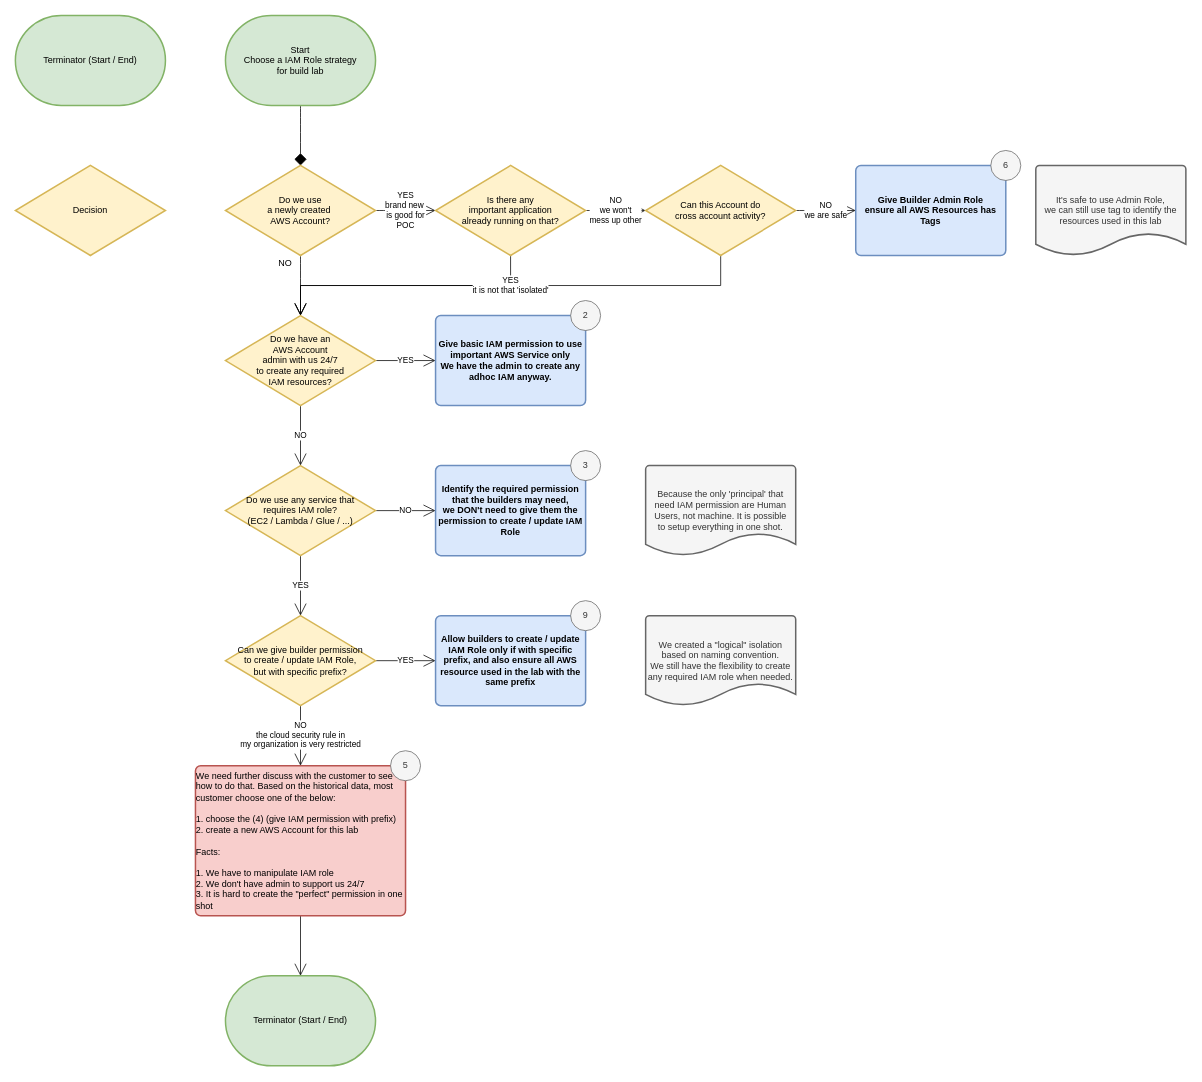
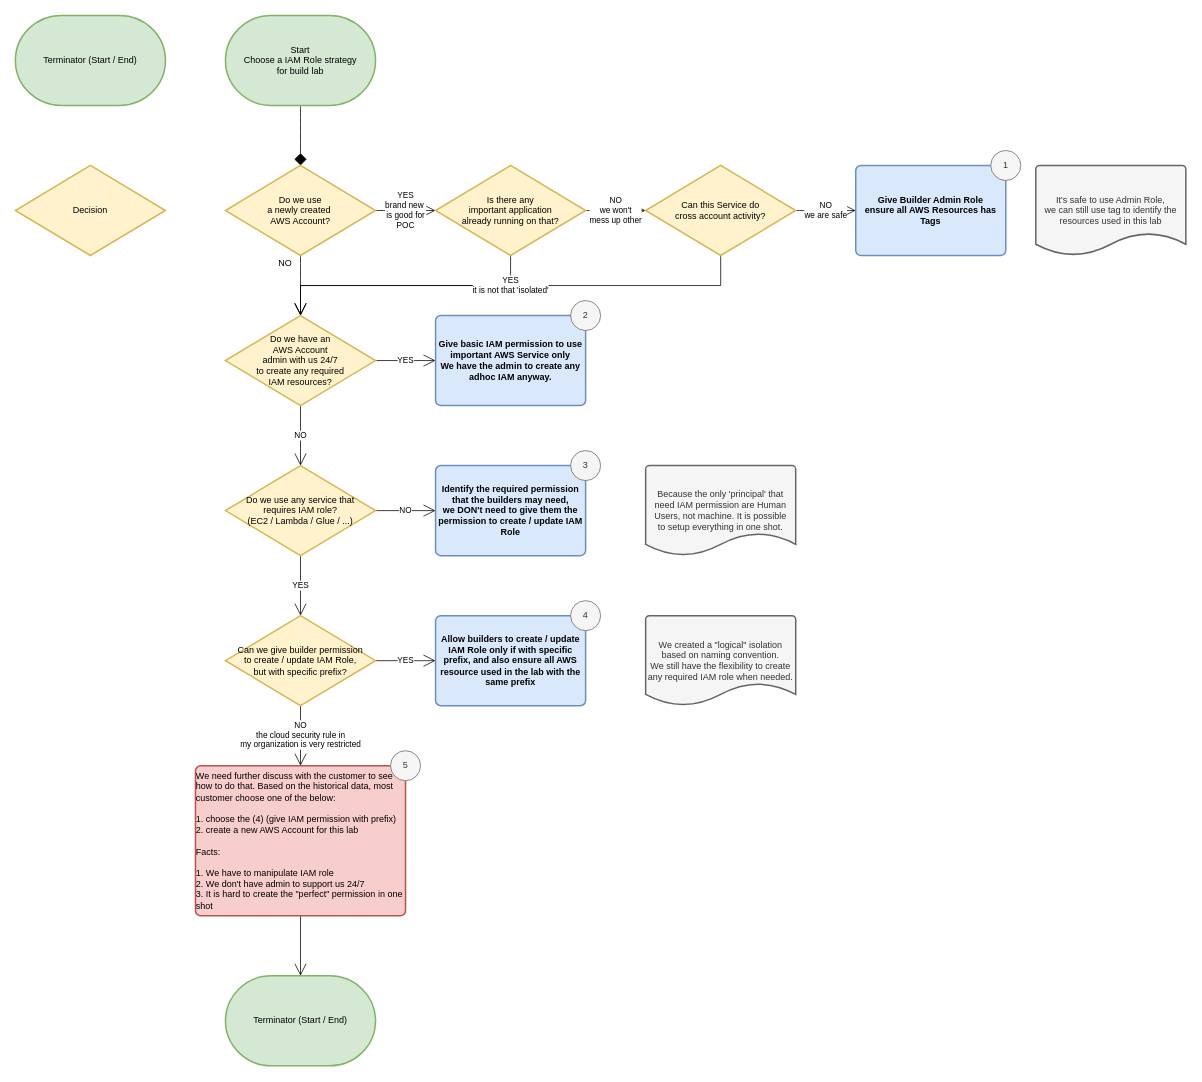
  <mxCell id="0" />
  <mxCell id="1" parent="0" />
  <mxCell id="2" value="Terminator (Start / End)" style="strokeWidth=2;html=1;shape=mxgraph.flowchart.terminator;whiteSpace=wrap;hachureGap=4;pointerEvents=0;fillColor=#d5e8d4;strokeColor=#82b366;" vertex="1" parent="1"><mxGeometry x="20" y="20" width="200" height="120" as="geometry" /></mxCell>
  <mxCell id="3" value="Decision" style="strokeWidth=2;html=1;shape=mxgraph.flowchart.decision;whiteSpace=wrap;hachureGap=4;pointerEvents=0;fillColor=#fff2cc;strokeColor=#d6b656;" vertex="1" parent="1"><mxGeometry x="20" y="220" width="200" height="120" as="geometry" /></mxCell>
  <mxCell id="4" style="edgeStyle=none;curved=1;rounded=0;orthogonalLoop=1;jettySize=auto;html=1;exitX=0.5;exitY=1;exitDx=0;exitDy=0;exitPerimeter=0;entryX=0.5;entryY=0;entryDx=0;entryDy=0;entryPerimeter=0;endArrow=diamond;startSize=14;endSize=14;sourcePerimeterSpacing=8;targetPerimeterSpacing=8;" edge="1" parent="1" source="5" target="8"><mxGeometry relative="1" as="geometry" /></mxCell>
  <mxCell id="5" value="Start&lt;br&gt;Choose a IAM Role strategy&lt;br&gt;for build lab" style="strokeWidth=2;html=1;shape=mxgraph.flowchart.terminator;whiteSpace=wrap;hachureGap=4;pointerEvents=0;fillColor=#d5e8d4;strokeColor=#82b366;" vertex="1" parent="1"><mxGeometry x="300" y="20" width="200" height="120" as="geometry" /></mxCell>
  <mxCell id="6" value="YES&lt;br&gt;brand new&amp;nbsp;&lt;br&gt;is good for&lt;br&gt;POC" style="edgeStyle=none;curved=1;rounded=0;orthogonalLoop=1;jettySize=auto;html=1;exitX=1;exitY=0.5;exitDx=0;exitDy=0;exitPerimeter=0;entryX=0;entryY=0.5;entryDx=0;entryDy=0;entryPerimeter=0;endArrow=open;startSize=14;endSize=14;sourcePerimeterSpacing=8;targetPerimeterSpacing=8;" edge="1" parent="1" source="8" target="13"><mxGeometry relative="1" as="geometry" /></mxCell>
  <mxCell id="7" style="edgeStyle=none;curved=1;rounded=0;orthogonalLoop=1;jettySize=auto;html=1;exitX=0.5;exitY=1;exitDx=0;exitDy=0;exitPerimeter=0;entryX=0.5;entryY=0;entryDx=0;entryDy=0;entryPerimeter=0;endArrow=open;startSize=14;endSize=14;sourcePerimeterSpacing=8;targetPerimeterSpacing=8;" edge="1" parent="1" source="8" target="19"><mxGeometry relative="1" as="geometry" /></mxCell>
  <mxCell id="8" value="&lt;span style=&quot;font-family: &amp;#34;helvetica&amp;#34;&quot;&gt;Do we use &lt;br&gt;a newly created&amp;nbsp;&lt;br&gt;&lt;/span&gt;&lt;span style=&quot;font-family: &amp;#34;helvetica&amp;#34;&quot;&gt;AWS Account?&lt;/span&gt;&lt;span style=&quot;font-family: &amp;#34;helvetica&amp;#34;&quot;&gt;&lt;br&gt;&lt;/span&gt;" style="strokeWidth=2;html=1;shape=mxgraph.flowchart.decision;whiteSpace=wrap;hachureGap=4;pointerEvents=0;fillColor=#fff2cc;strokeColor=#d6b656;" vertex="1" parent="1"><mxGeometry x="300" y="220" width="200" height="120" as="geometry" /></mxCell>
  <mxCell id="9" value="&lt;b&gt;Give Builder Admin Role&lt;br&gt;ensure all AWS Resources has Tags&lt;br&gt;&lt;/b&gt;" style="rounded=1;whiteSpace=wrap;html=1;absoluteArcSize=1;arcSize=14;strokeWidth=2;hachureGap=4;pointerEvents=0;fillColor=#dae8fc;strokeColor=#6c8ebf;" vertex="1" parent="1"><mxGeometry x="1140" y="220" width="200" height="120" as="geometry" /></mxCell>
  <mxCell id="10" value="It's safe to use Admin Role,&lt;br&gt;we can still use tag to identify the resources used in this lab" style="strokeWidth=2;html=1;shape=mxgraph.flowchart.document2;whiteSpace=wrap;size=0.25;hachureGap=4;pointerEvents=0;fillColor=#f5f5f5;strokeColor=#666666;fontColor=#333333;" vertex="1" parent="1"><mxGeometry x="1380" y="220" width="200" height="120" as="geometry" /></mxCell>
  <mxCell id="11" value="NO&lt;br&gt;we won't &lt;br&gt;mess up other" style="edgeStyle=none;curved=1;rounded=0;orthogonalLoop=1;jettySize=auto;html=1;exitX=1;exitY=0.5;exitDx=0;exitDy=0;exitPerimeter=0;entryX=0;entryY=0.5;entryDx=0;entryDy=0;entryPerimeter=0;endArrow=open;startSize=14;endSize=14;sourcePerimeterSpacing=8;targetPerimeterSpacing=8;" edge="1" parent="1" source="13" target="16"><mxGeometry relative="1" as="geometry" /></mxCell>
  <mxCell id="12" value="" style="edgeStyle=orthogonalEdgeStyle;rounded=0;orthogonalLoop=1;jettySize=auto;html=1;exitX=0.5;exitY=1;exitDx=0;exitDy=0;exitPerimeter=0;entryX=0.5;entryY=0;entryDx=0;entryDy=0;entryPerimeter=0;endArrow=open;startSize=14;endSize=14;sourcePerimeterSpacing=8;targetPerimeterSpacing=8;verticalAlign=middle;align=center;horizontal=1;" edge="1" parent="1" source="13" target="19"><mxGeometry relative="1" as="geometry"><Array as="points"><mxPoint x="680" y="380" /><mxPoint x="400" y="380" /></Array></mxGeometry></mxCell>
  <mxCell id="13" value="&lt;font face=&quot;helvetica&quot;&gt;Is there any &lt;br&gt;important application &lt;br&gt;already running on that?&lt;/font&gt;" style="strokeWidth=2;html=1;shape=mxgraph.flowchart.decision;whiteSpace=wrap;hachureGap=4;pointerEvents=0;fillColor=#fff2cc;strokeColor=#d6b656;" vertex="1" parent="1"><mxGeometry x="580" y="220" width="200" height="120" as="geometry" /></mxCell>
  <mxCell id="14" value="NO&lt;br&gt;we are safe" style="edgeStyle=none;curved=1;rounded=0;orthogonalLoop=1;jettySize=auto;html=1;exitX=1;exitY=0.5;exitDx=0;exitDy=0;exitPerimeter=0;entryX=0;entryY=0.5;entryDx=0;entryDy=0;endArrow=open;startSize=14;endSize=14;sourcePerimeterSpacing=8;targetPerimeterSpacing=8;" edge="1" parent="1" source="16" target="9"><mxGeometry relative="1" as="geometry" /></mxCell>
  <mxCell id="15" value="YES&lt;br&gt;it is not that 'isolated'" style="edgeStyle=orthogonalEdgeStyle;rounded=0;orthogonalLoop=1;jettySize=auto;html=1;entryX=0.5;entryY=0;entryDx=0;entryDy=0;entryPerimeter=0;endArrow=open;startSize=14;endSize=14;sourcePerimeterSpacing=8;targetPerimeterSpacing=8;exitX=0.5;exitY=1;exitDx=0;exitDy=0;exitPerimeter=0;" edge="1" parent="1" source="16" target="19"><mxGeometry relative="1" as="geometry"><Array as="points"><mxPoint x="960" y="380" /><mxPoint x="400" y="380" /></Array></mxGeometry></mxCell>
- <mxCell id="16" value="&lt;font face=&quot;helvetica&quot;&gt;Can this Account do&lt;br&gt;&lt;/font&gt;cross account activity?" style="strokeWidth=2;html=1;shape=mxgraph.flowchart.decision;whiteSpace=wrap;hachureGap=4;pointerEvents=0;fillColor=#fff2cc;strokeColor=#d6b656;" vertex="1" parent="1"><mxGeometry x="860" y="220" width="200" height="120" as="geometry" /></mxCell>
+ <mxCell id="16" value="&lt;font face=&quot;helvetica&quot;&gt;Can this Service do&lt;br&gt;&lt;/font&gt;cross account activity?" style="strokeWidth=2;html=1;shape=mxgraph.flowchart.decision;whiteSpace=wrap;hachureGap=4;pointerEvents=0;fillColor=#fff2cc;strokeColor=#d6b656;" vertex="1" parent="1"><mxGeometry x="860" y="220" width="200" height="120" as="geometry" /></mxCell>
  <mxCell id="17" value="NO" style="edgeStyle=orthogonalEdgeStyle;rounded=0;orthogonalLoop=1;jettySize=auto;html=1;exitX=0.5;exitY=1;exitDx=0;exitDy=0;exitPerimeter=0;entryX=0.5;entryY=0;entryDx=0;entryDy=0;entryPerimeter=0;endArrow=open;startSize=14;endSize=14;sourcePerimeterSpacing=8;targetPerimeterSpacing=8;align=center;verticalAlign=middle;" edge="1" parent="1" source="19" target="24"><mxGeometry relative="1" as="geometry" /></mxCell>
  <mxCell id="18" value="YES" style="edgeStyle=orthogonalEdgeStyle;rounded=0;orthogonalLoop=1;jettySize=auto;html=1;exitX=1;exitY=0.5;exitDx=0;exitDy=0;exitPerimeter=0;entryX=0;entryY=0.5;entryDx=0;entryDy=0;endArrow=open;startSize=14;endSize=14;sourcePerimeterSpacing=8;targetPerimeterSpacing=8;align=center;verticalAlign=middle;" edge="1" parent="1" source="19" target="20"><mxGeometry relative="1" as="geometry" /></mxCell>
  <mxCell id="19" value="&lt;span style=&quot;font-family: &amp;#34;helvetica&amp;#34;&quot;&gt;Do we have an &lt;br&gt;AWS Account&lt;br&gt;admin with us 24/7 &lt;br&gt;to create any required &lt;br&gt;IAM resources?&lt;br&gt;&lt;/span&gt;" style="strokeWidth=2;html=1;shape=mxgraph.flowchart.decision;whiteSpace=wrap;hachureGap=4;pointerEvents=0;fillColor=#fff2cc;strokeColor=#d6b656;" vertex="1" parent="1"><mxGeometry x="300" y="420" width="200" height="120" as="geometry" /></mxCell>
  <mxCell id="20" value="&lt;b&gt;Give basic IAM permission to use important AWS Service only&lt;br&gt;We have the admin to create any adhoc IAM anyway.&lt;br&gt;&lt;/b&gt;" style="rounded=1;whiteSpace=wrap;html=1;absoluteArcSize=1;arcSize=14;strokeWidth=2;hachureGap=4;pointerEvents=0;fillColor=#dae8fc;strokeColor=#6c8ebf;" vertex="1" parent="1"><mxGeometry x="580" y="420" width="200" height="120" as="geometry" /></mxCell>
  <mxCell id="21" value="NO" style="text;html=1;strokeColor=none;fillColor=none;align=center;verticalAlign=middle;whiteSpace=wrap;rounded=0;hachureGap=4;pointerEvents=0;" vertex="1" parent="1"><mxGeometry x="360" y="340" width="40" height="20" as="geometry" /></mxCell>
  <mxCell id="22" value="YES" style="edgeStyle=orthogonalEdgeStyle;rounded=0;orthogonalLoop=1;jettySize=auto;html=1;exitX=0.5;exitY=1;exitDx=0;exitDy=0;exitPerimeter=0;entryX=0.5;entryY=0;entryDx=0;entryDy=0;entryPerimeter=0;endArrow=open;startSize=14;endSize=14;sourcePerimeterSpacing=8;targetPerimeterSpacing=8;align=center;verticalAlign=middle;" edge="1" parent="1" source="24" target="27"><mxGeometry relative="1" as="geometry" /></mxCell>
  <mxCell id="23" value="NO" style="edgeStyle=orthogonalEdgeStyle;rounded=0;orthogonalLoop=1;jettySize=auto;html=1;exitX=1;exitY=0.5;exitDx=0;exitDy=0;exitPerimeter=0;entryX=0;entryY=0.5;entryDx=0;entryDy=0;endArrow=open;startSize=14;endSize=14;sourcePerimeterSpacing=8;targetPerimeterSpacing=8;align=center;verticalAlign=middle;" edge="1" parent="1" source="24" target="29"><mxGeometry relative="1" as="geometry" /></mxCell>
  <mxCell id="24" value="&lt;span style=&quot;font-family: &amp;#34;helvetica&amp;#34;&quot;&gt;Do we use any service that &lt;br&gt;requires IAM role?&lt;br&gt;(EC2 / Lambda / Glue / ...)&lt;br&gt;&lt;/span&gt;" style="strokeWidth=2;html=1;shape=mxgraph.flowchart.decision;whiteSpace=wrap;hachureGap=4;pointerEvents=0;fillColor=#fff2cc;strokeColor=#d6b656;" vertex="1" parent="1"><mxGeometry x="300" y="620" width="200" height="120" as="geometry" /></mxCell>
  <mxCell id="25" value="YES" style="edgeStyle=orthogonalEdgeStyle;rounded=0;orthogonalLoop=1;jettySize=auto;html=1;exitX=1;exitY=0.5;exitDx=0;exitDy=0;exitPerimeter=0;entryX=0;entryY=0.5;entryDx=0;entryDy=0;endArrow=open;startSize=14;endSize=14;sourcePerimeterSpacing=8;targetPerimeterSpacing=8;align=center;verticalAlign=middle;" edge="1" parent="1" source="27" target="28"><mxGeometry relative="1" as="geometry" /></mxCell>
  <mxCell id="26" value="NO&lt;br&gt;the cloud security rule in &lt;br&gt;my organization is very restricted" style="edgeStyle=orthogonalEdgeStyle;rounded=0;orthogonalLoop=1;jettySize=auto;html=1;exitX=0.5;exitY=1;exitDx=0;exitDy=0;exitPerimeter=0;entryX=0.5;entryY=0;entryDx=0;entryDy=0;entryPerimeter=0;endArrow=open;startSize=14;endSize=14;sourcePerimeterSpacing=8;targetPerimeterSpacing=8;align=center;verticalAlign=middle;" edge="1" parent="1" source="27"><mxGeometry relative="1" as="geometry"><mxPoint x="400" y="1020" as="targetPoint" /></mxGeometry></mxCell>
  <mxCell id="27" value="&lt;span style=&quot;font-family: &amp;#34;helvetica&amp;#34;&quot;&gt;Can we give builder permission &lt;br&gt;to create / update IAM Role,&lt;br&gt;but with specific prefix?&lt;br&gt;&lt;/span&gt;" style="strokeWidth=2;html=1;shape=mxgraph.flowchart.decision;whiteSpace=wrap;hachureGap=4;pointerEvents=0;fillColor=#fff2cc;strokeColor=#d6b656;" vertex="1" parent="1"><mxGeometry x="300" y="820" width="200" height="120" as="geometry" /></mxCell>
  <mxCell id="28" value="&lt;b&gt;Allow builders to create / update IAM Role only if with specific prefix, and also ensure all AWS resource used in the lab with the same prefix&lt;br&gt;&lt;/b&gt;" style="rounded=1;whiteSpace=wrap;html=1;absoluteArcSize=1;arcSize=14;strokeWidth=2;hachureGap=4;pointerEvents=0;fillColor=#dae8fc;strokeColor=#6c8ebf;" vertex="1" parent="1"><mxGeometry x="580" y="820" width="200" height="120" as="geometry" /></mxCell>
  <mxCell id="29" value="&lt;b&gt;Identify the required permission that the builders may need,&lt;br&gt;we DON't need to give them the permission to create / update IAM Role&lt;br&gt;&lt;/b&gt;" style="rounded=1;whiteSpace=wrap;html=1;absoluteArcSize=1;arcSize=14;strokeWidth=2;hachureGap=4;pointerEvents=0;fillColor=#dae8fc;strokeColor=#6c8ebf;" vertex="1" parent="1"><mxGeometry x="580" y="620" width="200" height="120" as="geometry" /></mxCell>
  <mxCell id="30" value="Because the only 'principal' that need IAM permission are Human Users, not machine. It is possible&lt;br&gt;to setup everything in one shot." style="strokeWidth=2;html=1;shape=mxgraph.flowchart.document2;whiteSpace=wrap;size=0.25;hachureGap=4;pointerEvents=0;fillColor=#f5f5f5;strokeColor=#666666;fontColor=#333333;" vertex="1" parent="1"><mxGeometry x="860" y="620" width="200" height="120" as="geometry" /></mxCell>
  <mxCell id="31" value="We created a &quot;logical&quot; isolation based on naming convention.&lt;br&gt;We still have the flexibility to create any required IAM role when needed." style="strokeWidth=2;html=1;shape=mxgraph.flowchart.document2;whiteSpace=wrap;size=0.25;hachureGap=4;pointerEvents=0;fillColor=#f5f5f5;strokeColor=#666666;fontColor=#333333;" vertex="1" parent="1"><mxGeometry x="860" y="820" width="200" height="120" as="geometry" /></mxCell>
  <mxCell id="32" style="edgeStyle=orthogonalEdgeStyle;rounded=0;orthogonalLoop=1;jettySize=auto;html=1;exitX=0.5;exitY=1;exitDx=0;exitDy=0;entryX=0.5;entryY=0;entryDx=0;entryDy=0;entryPerimeter=0;endArrow=open;startSize=14;endSize=14;sourcePerimeterSpacing=8;targetPerimeterSpacing=8;align=center;verticalAlign=middle;" edge="1" parent="1" source="33" target="34"><mxGeometry relative="1" as="geometry" /></mxCell>
  <mxCell id="33" value="&lt;div style=&quot;text-align: left&quot;&gt;We need further discuss with the customer to see how to do that. Based on the historical data, most customer choose one of the below:&lt;/div&gt;&lt;div style=&quot;text-align: left&quot;&gt;&lt;br&gt;&lt;/div&gt;&lt;div style=&quot;text-align: left&quot;&gt;1. choose the (4) (give IAM permission with prefix)&lt;/div&gt;&lt;div style=&quot;text-align: left&quot;&gt;2. create a new AWS Account for this lab&lt;/div&gt;&lt;div style=&quot;text-align: left&quot;&gt;&lt;br&gt;&lt;/div&gt;&lt;div style=&quot;text-align: left&quot;&gt;Facts:&lt;/div&gt;&lt;div style=&quot;text-align: left&quot;&gt;&lt;br&gt;&lt;/div&gt;&lt;div style=&quot;text-align: left&quot;&gt;&lt;span&gt;1. We have to manipulate IAM role&lt;/span&gt;&lt;/div&gt;&lt;div style=&quot;text-align: left&quot;&gt;&lt;span&gt;2. We don't have admin to support us 24/7&lt;/span&gt;&lt;/div&gt;&lt;div style=&quot;text-align: left&quot;&gt;&lt;span&gt;3. It is hard to create the &quot;perfect&quot; permission in one shot&lt;/span&gt;&lt;/div&gt;" style="rounded=1;whiteSpace=wrap;html=1;absoluteArcSize=1;arcSize=14;strokeWidth=2;hachureGap=4;pointerEvents=0;fillColor=#f8cecc;strokeColor=#b85450;" vertex="1" parent="1"><mxGeometry x="260" y="1020" width="280" height="200" as="geometry" /></mxCell>
  <mxCell id="34" value="Terminator (Start / End)" style="strokeWidth=2;html=1;shape=mxgraph.flowchart.terminator;whiteSpace=wrap;hachureGap=4;pointerEvents=0;fillColor=#d5e8d4;strokeColor=#82b366;" vertex="1" parent="1"><mxGeometry x="300" y="1300" width="200" height="120" as="geometry" /></mxCell>
- <mxCell id="35" value="6" style="ellipse;whiteSpace=wrap;html=1;aspect=fixed;hachureGap=4;pointerEvents=0;fillColor=#f5f5f5;strokeColor=#666666;fontColor=#333333;" vertex="1" parent="1"><mxGeometry x="1320" y="200" width="40" height="40" as="geometry" /></mxCell>
+ <mxCell id="35" value="1" style="ellipse;whiteSpace=wrap;html=1;aspect=fixed;hachureGap=4;pointerEvents=0;fillColor=#f5f5f5;strokeColor=#666666;fontColor=#333333;" vertex="1" parent="1"><mxGeometry x="1320" y="200" width="40" height="40" as="geometry" /></mxCell>
  <mxCell id="36" value="2" style="ellipse;whiteSpace=wrap;html=1;aspect=fixed;hachureGap=4;pointerEvents=0;fillColor=#f5f5f5;strokeColor=#666666;fontColor=#333333;" vertex="1" parent="1"><mxGeometry x="760" y="400" width="40" height="40" as="geometry" /></mxCell>
  <mxCell id="37" value="3" style="ellipse;whiteSpace=wrap;html=1;aspect=fixed;hachureGap=4;pointerEvents=0;fillColor=#f5f5f5;strokeColor=#666666;fontColor=#333333;" vertex="1" parent="1"><mxGeometry x="760" y="600" width="40" height="40" as="geometry" /></mxCell>
- <mxCell id="38" value="9" style="ellipse;whiteSpace=wrap;html=1;aspect=fixed;hachureGap=4;pointerEvents=0;fillColor=#f5f5f5;strokeColor=#666666;fontColor=#333333;" vertex="1" parent="1"><mxGeometry x="760" y="800" width="40" height="40" as="geometry" /></mxCell>
+ <mxCell id="38" value="4" style="ellipse;whiteSpace=wrap;html=1;aspect=fixed;hachureGap=4;pointerEvents=0;fillColor=#f5f5f5;strokeColor=#666666;fontColor=#333333;" vertex="1" parent="1"><mxGeometry x="760" y="800" width="40" height="40" as="geometry" /></mxCell>
  <mxCell id="39" value="5" style="ellipse;whiteSpace=wrap;html=1;aspect=fixed;hachureGap=4;pointerEvents=0;fillColor=#f5f5f5;strokeColor=#666666;fontColor=#333333;" vertex="1" parent="1"><mxGeometry x="520" y="1000" width="40" height="40" as="geometry" /></mxCell>
